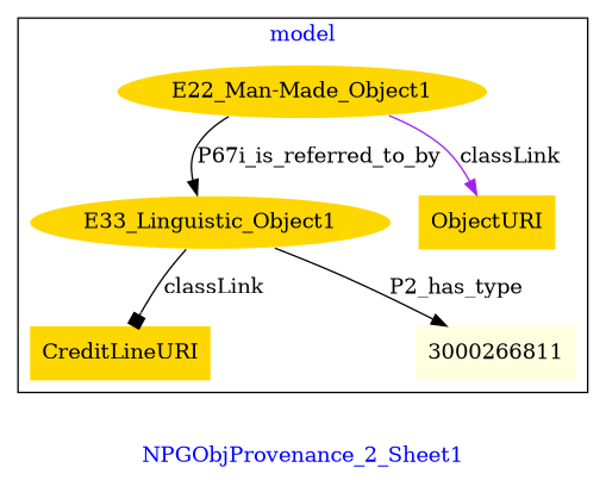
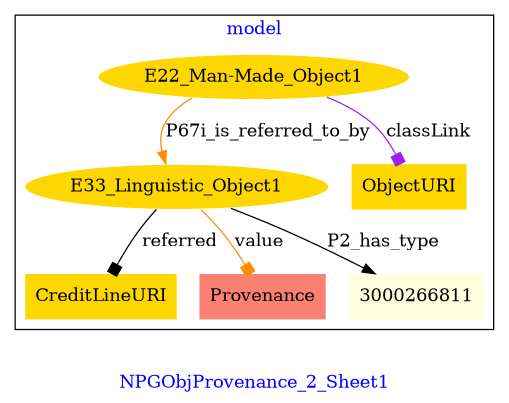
  digraph {
    fontcolor=blue
    label=NPGObjProvenance_2_Sheet1
    remincross=true
    node [fillcolor=gold style=filled shape=plaintext]
    edge [arrowhead=normal color=darkorange fontcolor=black]
    n1 [color=white label="E22_Man-Made_Object1" shape=""]
    n2 [color=white label=E33_Linguistic_Object1 shape=""]
    n3 [label=ObjectURI]
    n4 [label=CreditLineURI]
+   n5 [fillcolor=salmon label=Provenance]
    n6 [fillcolor=lightyellow label=3000266811]
    subgraph cluster_1 {
      label=model
      n1
      n2
      n3
      n4
+     n5
      n6
    }
-   n1 -> n2 [color=black label=P67i_is_referred_to_by]
-   n1 -> n3 [color=purple label=classLink]
-   n2 -> n4 [arrowhead=box color=black label=classLink]
+   n1 -> n2 [label=P67i_is_referred_to_by]
+   n1 -> n3 [arrowhead=box color=purple label=classLink]
+   n2 -> n4 [arrowhead=box color=black label=referred]
+   n2 -> n5 [arrowhead=box label=value]
    n2 -> n6 [color=black label=P2_has_type]
  }
